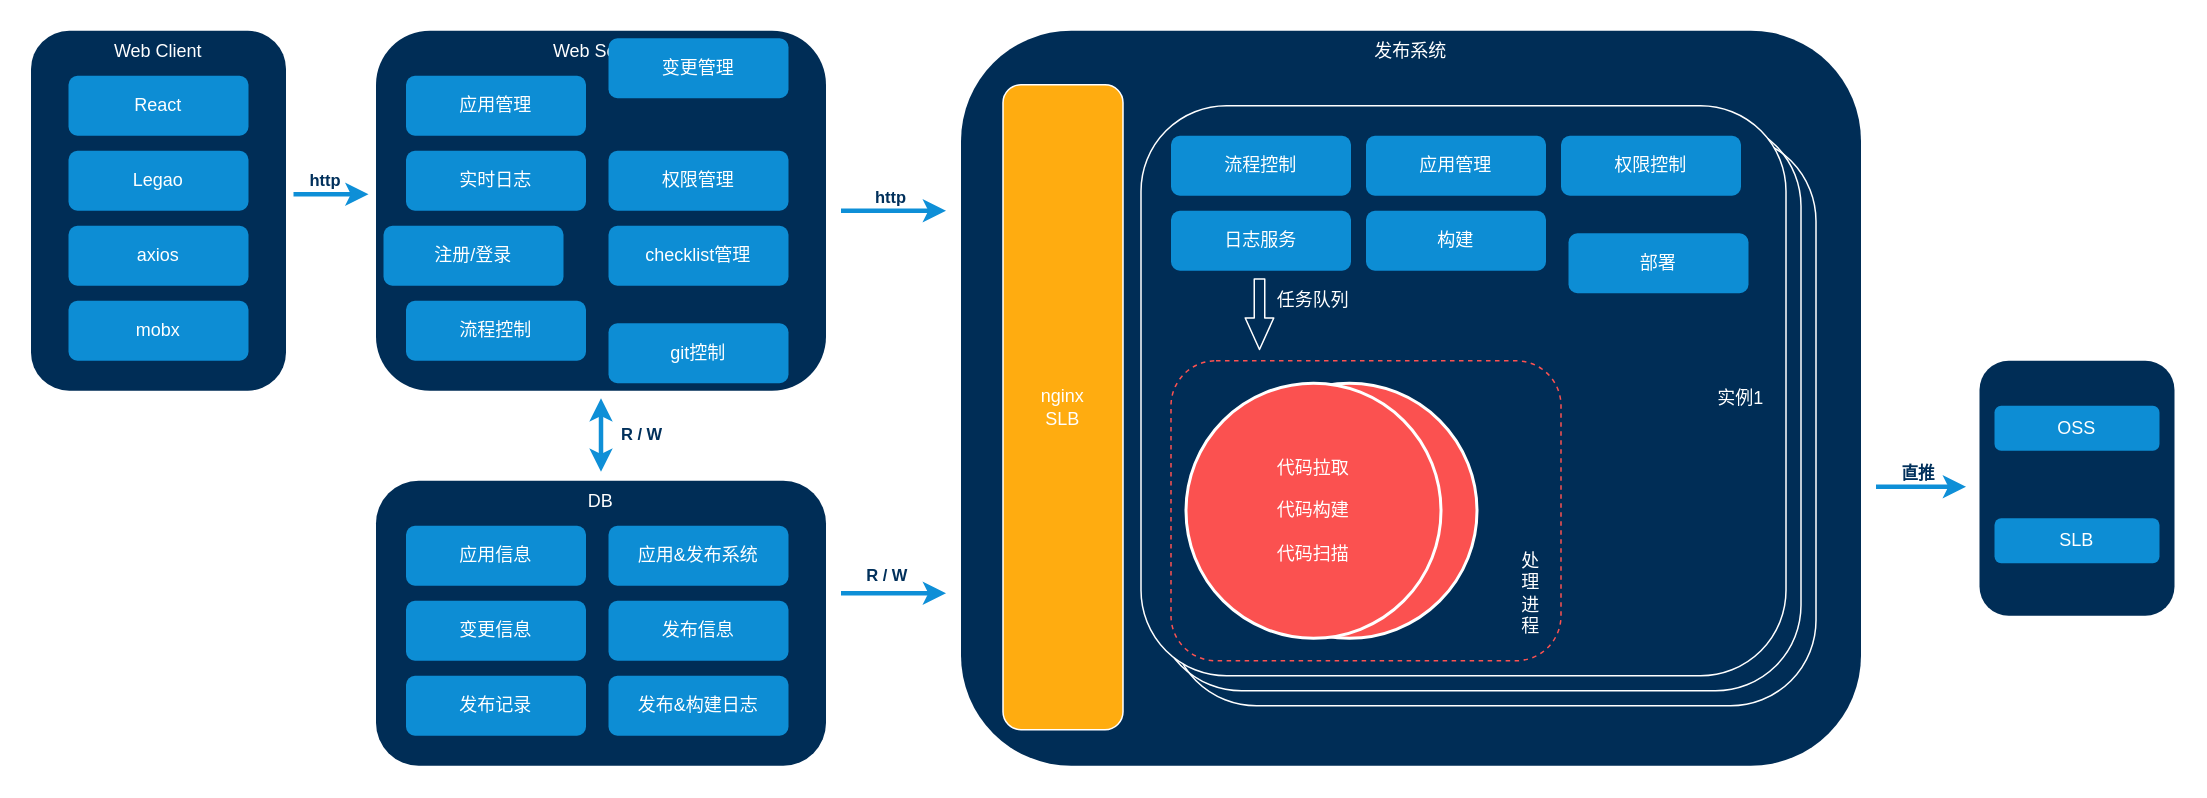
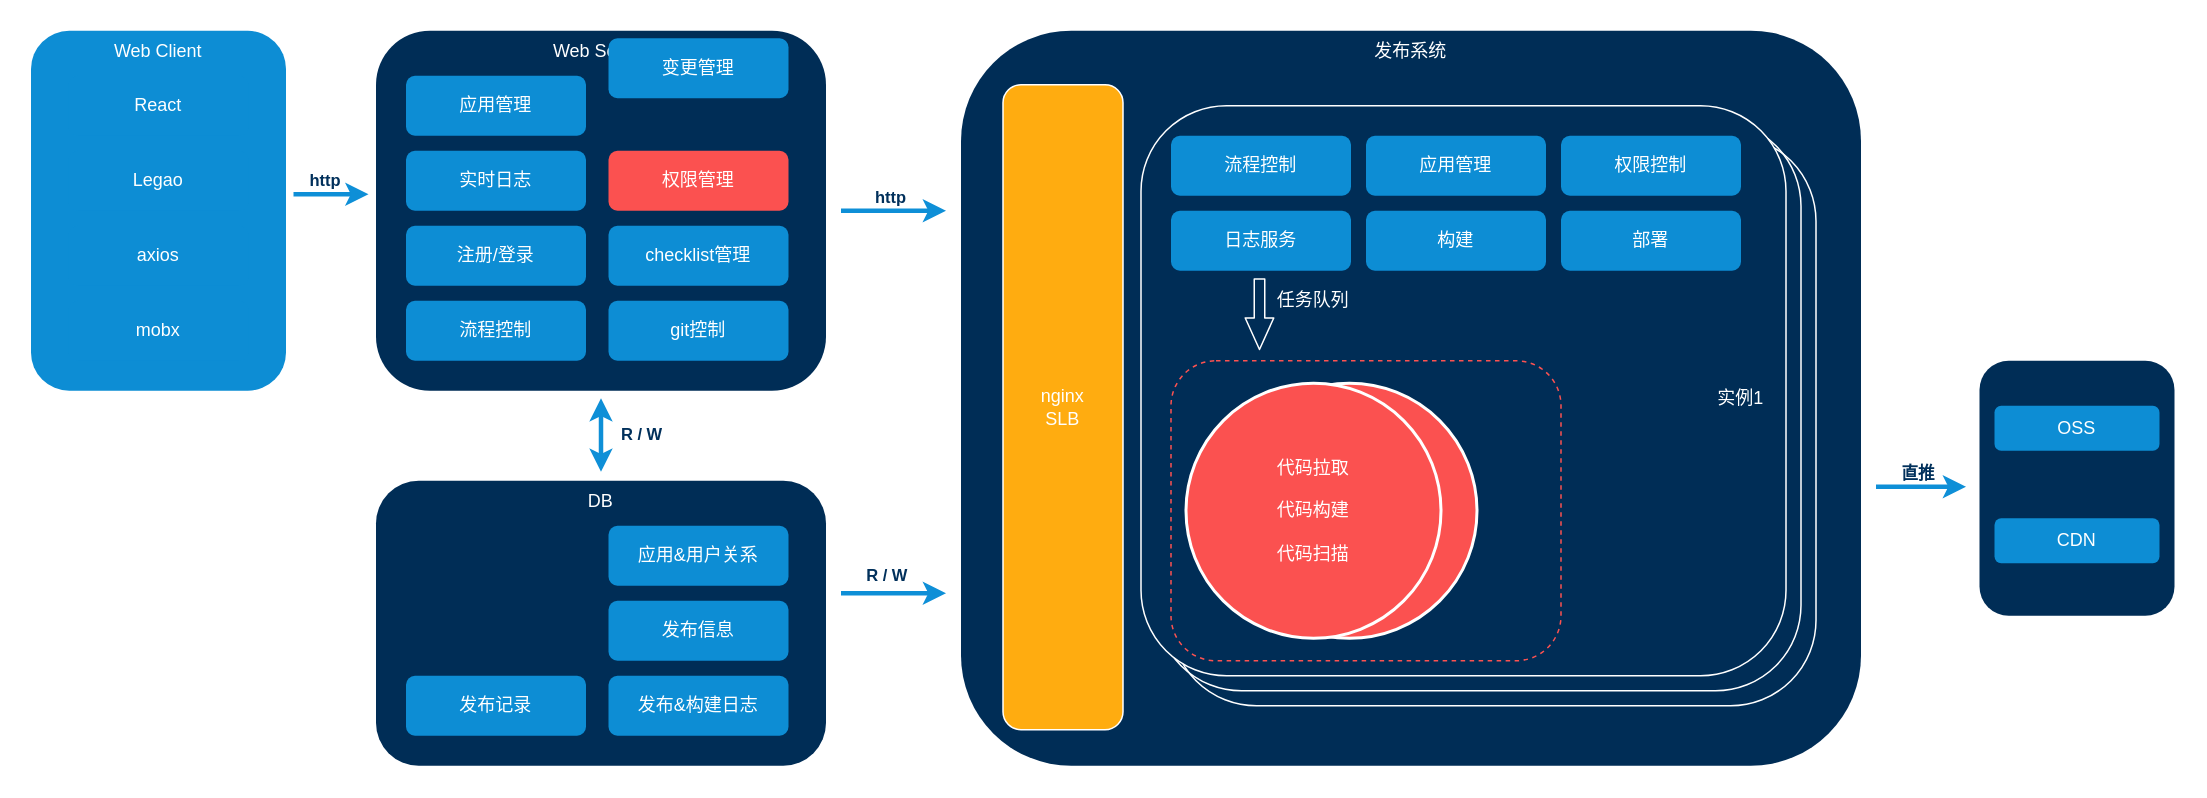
  <mxCell id="0" />
  <mxCell id="1" parent="0" />
  <mxCell id="2" value="&lt;span&gt;发布系统&lt;br&gt;&lt;/span&gt;" style="rounded=1;whiteSpace=wrap;html=1;verticalAlign=top;fontColor=#FFFFFF;fillColor=#002d56;strokeColor=none;" vertex="1" parent="1"><mxGeometry x="640" y="20" width="600" height="490" as="geometry" /></mxCell>
  <mxCell id="3" value="" style="rounded=1;whiteSpace=wrap;html=1;fillColor=none;strokeColor=#FFFFFF;" vertex="1" parent="1"><mxGeometry x="780" y="90" width="430" height="380" as="geometry" /></mxCell>
  <mxCell id="4" value="" style="rounded=1;whiteSpace=wrap;html=1;fillColor=none;strokeColor=#FFFFFF;" vertex="1" parent="1"><mxGeometry x="770" y="80" width="430" height="380" as="geometry" /></mxCell>
  <mxCell id="5" value="" style="rounded=1;whiteSpace=wrap;html=1;strokeColor=#FFFFFF;fillColor=#002d56;" vertex="1" parent="1"><mxGeometry x="760" y="70" width="430" height="380" as="geometry" /></mxCell>
  <mxCell id="6" value="Web Server" style="rounded=1;whiteSpace=wrap;html=1;verticalAlign=top;fontColor=#FFFFFF;strokeColor=none;fillColor=#002d56;" vertex="1" parent="1"><mxGeometry x="250" y="20" width="300" height="240" as="geometry" /></mxCell>
  <mxCell id="7" value="变更管理" style="rounded=1;whiteSpace=wrap;html=1;strokeColor=none;fillColor=#0d8dd4;fontColor=#FFFFFF;" vertex="1" parent="1"><mxGeometry x="405" y="25" width="120" height="40" as="geometry" /></mxCell>
  <mxCell id="8" value="实时日志" style="rounded=1;whiteSpace=wrap;html=1;strokeColor=none;fillColor=#0d8dd4;fontColor=#FFFFFF;" vertex="1" parent="1"><mxGeometry x="270" y="100" width="120" height="40" as="geometry" /></mxCell>
- <mxCell id="9" value="权限管理" style="rounded=1;whiteSpace=wrap;html=1;strokeColor=none;fillColor=#0d8dd4;fontColor=#FFFFFF;" vertex="1" parent="1"><mxGeometry x="405" y="100" width="120" height="40" as="geometry" /></mxCell>
+ <mxCell id="9" value="权限管理" style="rounded=1;whiteSpace=wrap;html=1;strokeColor=none;fillColor=#fb5150;fontColor=#FFFFFF;" vertex="1" parent="1"><mxGeometry x="405" y="100" width="120" height="40" as="geometry" /></mxCell>
  <mxCell id="10" value="DB" style="rounded=1;whiteSpace=wrap;html=1;verticalAlign=top;fontColor=#FFFFFF;strokeColor=none;fillColor=#002d56;" vertex="1" parent="1"><mxGeometry x="250" y="320" width="300" height="190" as="geometry" /></mxCell>
- <mxCell id="11" value="应用信息" style="rounded=1;whiteSpace=wrap;html=1;verticalAlign=middle;strokeColor=none;fillColor=#0d8dd4;fontColor=#FFFFFF;" vertex="1" parent="1"><mxGeometry x="270" y="350" width="120" height="40" as="geometry" /></mxCell>
- <mxCell id="12" value="注册/登录" style="rounded=1;whiteSpace=wrap;html=1;strokeColor=none;fillColor=#0d8dd4;fontColor=#FFFFFF;" vertex="1" parent="1"><mxGeometry x="255" y="150" width="120" height="40" as="geometry" /></mxCell>
- <mxCell id="13" value="应用&amp;amp;发布系统" style="rounded=1;whiteSpace=wrap;html=1;strokeColor=none;fillColor=#0d8dd4;fontColor=#FFFFFF;" vertex="1" parent="1"><mxGeometry x="405" y="350" width="120" height="40" as="geometry" /></mxCell>
+ <mxCell id="12" value="注册/登录" style="rounded=1;whiteSpace=wrap;html=1;strokeColor=none;fillColor=#0d8dd4;fontColor=#FFFFFF;" vertex="1" parent="1"><mxGeometry x="270" y="150" width="120" height="40" as="geometry" /></mxCell>
+ <mxCell id="13" value="应用&amp;amp;用户关系" style="rounded=1;whiteSpace=wrap;html=1;strokeColor=none;fillColor=#0d8dd4;fontColor=#FFFFFF;" vertex="1" parent="1"><mxGeometry x="405" y="350" width="120" height="40" as="geometry" /></mxCell>
  <mxCell id="14" value="checklist管理" style="rounded=1;whiteSpace=wrap;html=1;strokeColor=none;fillColor=#0d8dd4;fontColor=#FFFFFF;" vertex="1" parent="1"><mxGeometry x="405" y="150" width="120" height="40" as="geometry" /></mxCell>
- <mxCell id="15" value="变更信息" style="rounded=1;whiteSpace=wrap;html=1;verticalAlign=middle;strokeColor=none;fillColor=#0d8dd4;fontColor=#FFFFFF;" vertex="1" parent="1"><mxGeometry x="270" y="400" width="120" height="40" as="geometry" /></mxCell>
  <mxCell id="16" value="发布信息" style="rounded=1;whiteSpace=wrap;html=1;verticalAlign=middle;strokeColor=none;fillColor=#0d8dd4;fontColor=#FFFFFF;" vertex="1" parent="1"><mxGeometry x="405" y="400" width="120" height="40" as="geometry" /></mxCell>
  <mxCell id="17" value="发布&amp;amp;构建日志" style="rounded=1;whiteSpace=wrap;html=1;verticalAlign=middle;strokeColor=none;fillColor=#0d8dd4;fontColor=#FFFFFF;" vertex="1" parent="1"><mxGeometry x="405" y="450" width="120" height="40" as="geometry" /></mxCell>
  <mxCell id="18" value="发布记录" style="rounded=1;whiteSpace=wrap;html=1;verticalAlign=middle;strokeColor=none;fillColor=#0d8dd4;fontColor=#FFFFFF;" vertex="1" parent="1"><mxGeometry x="270" y="450" width="120" height="40" as="geometry" /></mxCell>
  <mxCell id="19" value="应用管理" style="rounded=1;whiteSpace=wrap;html=1;strokeColor=none;fillColor=#0d8dd4;fontColor=#FFFFFF;" vertex="1" parent="1"><mxGeometry x="270" y="50" width="120" height="40" as="geometry" /></mxCell>
  <mxCell id="20" value="应用管理" style="rounded=1;whiteSpace=wrap;html=1;verticalAlign=middle;strokeColor=none;fillColor=#0d8dd4;fontColor=#FFFFFF;" vertex="1" parent="1"><mxGeometry x="910" y="90" width="120" height="40" as="geometry" /></mxCell>
  <mxCell id="21" value="权限控制" style="rounded=1;whiteSpace=wrap;html=1;strokeColor=none;fillColor=#0d8dd4;fontColor=#FFFFFF;" vertex="1" parent="1"><mxGeometry x="1040" y="90" width="120" height="40" as="geometry" /></mxCell>
  <mxCell id="22" value="流程控制" style="rounded=1;whiteSpace=wrap;html=1;strokeColor=none;fillColor=#0d8dd4;fontColor=#FFFFFF;" vertex="1" parent="1"><mxGeometry x="270" y="200" width="120" height="40" as="geometry" /></mxCell>
  <mxCell id="23" value="&lt;font color=&quot;#ffffff&quot;&gt;流程控制&lt;/font&gt;" style="rounded=1;whiteSpace=wrap;html=1;strokeColor=none;fillColor=#0d8dd4;" vertex="1" parent="1"><mxGeometry x="780" y="90" width="120" height="40" as="geometry" /></mxCell>
  <mxCell id="24" value="日志服务" style="rounded=1;whiteSpace=wrap;html=1;strokeColor=none;fillColor=#0d8dd4;fontColor=#FFFFFF;" vertex="1" parent="1"><mxGeometry x="780" y="140" width="120" height="40" as="geometry" /></mxCell>
  <mxCell id="25" value="构建" style="rounded=1;whiteSpace=wrap;html=1;strokeColor=none;fillColor=#0d8dd4;fontColor=#FFFFFF;" vertex="1" parent="1"><mxGeometry x="910" y="140" width="120" height="40" as="geometry" /></mxCell>
- <mxCell id="26" value="部署" style="rounded=1;whiteSpace=wrap;html=1;strokeColor=none;fillColor=#0d8dd4;fontColor=#FFFFFF;" vertex="1" parent="1"><mxGeometry x="1045" y="155" width="120" height="40" as="geometry" /></mxCell>
+ <mxCell id="26" value="部署" style="rounded=1;whiteSpace=wrap;html=1;strokeColor=none;fillColor=#0d8dd4;fontColor=#FFFFFF;" vertex="1" parent="1"><mxGeometry x="1040" y="140" width="120" height="40" as="geometry" /></mxCell>
  <mxCell id="27" value="nginx&lt;br&gt;SLB" style="rounded=1;whiteSpace=wrap;html=1;fillColor=#FFac10;fontColor=#FFFFFF;strokeColor=#FFFFFF;" vertex="1" parent="1"><mxGeometry x="668" y="56" width="80" height="430" as="geometry" /></mxCell>
  <mxCell id="28" value="" style="rounded=1;whiteSpace=wrap;html=1;fillColor=none;strokeColor=#fc5251;dashed=1;" vertex="1" parent="1"><mxGeometry x="780" y="240" width="260" height="200" as="geometry" /></mxCell>
  <mxCell id="29" value="" style="ellipse;whiteSpace=wrap;html=1;aspect=fixed;rounded=1;fontColor=#FFFFFF;strokeColor=#FFFFFF;strokeWidth=2;fillColor=#Fb5150;" vertex="1" parent="1"><mxGeometry x="814" y="255" width="170" height="170" as="geometry" /></mxCell>
  <mxCell id="30" value="代码拉取&lt;br&gt;&lt;br&gt;代码构建&lt;br&gt;&lt;br&gt;代码扫描" style="ellipse;whiteSpace=wrap;html=1;aspect=fixed;rounded=1;strokeColor=#FFFFFF;strokeWidth=2;fillColor=#Fb5150;fontColor=#FFFFFF;" vertex="1" parent="1"><mxGeometry x="790" y="255" width="170" height="170" as="geometry" /></mxCell>
- <mxCell id="31" value="处&lt;br&gt;理&lt;br&gt;进&lt;br&gt;程" style="text;html=1;strokeColor=none;fillColor=none;align=center;verticalAlign=middle;whiteSpace=wrap;rounded=0;fontColor=#FFFFFF;" vertex="1" parent="1"><mxGeometry x="1000" y="360" width="40" height="70" as="geometry" /></mxCell>
  <mxCell id="32" value="" style="shape=flexArrow;endArrow=classic;html=1;width=7;endWidth=11;endSize=6.67;strokeColor=#FFFFFF;" edge="1" parent="1"><mxGeometry width="50" height="50" relative="1" as="geometry"><mxPoint x="839" y="185" as="sourcePoint" /><mxPoint x="839" y="233" as="targetPoint" /></mxGeometry></mxCell>
  <mxCell id="33" value="任务队列" style="text;html=1;strokeColor=none;fillColor=none;align=center;verticalAlign=middle;whiteSpace=wrap;rounded=0;fontColor=#FFFFFF;" vertex="1" parent="1"><mxGeometry x="850" y="190" width="50" height="20" as="geometry" /></mxCell>
  <mxCell id="34" value="&lt;font color=&quot;#ffffff&quot;&gt;实例1&lt;/font&gt;" style="text;html=1;strokeColor=none;fillColor=none;align=center;verticalAlign=middle;whiteSpace=wrap;rounded=0;fontColor=#FC5251;" vertex="1" parent="1"><mxGeometry x="1140" y="255" width="40" height="20" as="geometry" /></mxCell>
- <mxCell id="35" value="git控制" style="rounded=1;whiteSpace=wrap;html=1;strokeColor=none;fillColor=#0d8dd4;fontColor=#FFFFFF;" vertex="1" parent="1"><mxGeometry x="405" y="215" width="120" height="40" as="geometry" /></mxCell>
+ <mxCell id="35" value="git控制" style="rounded=1;whiteSpace=wrap;html=1;strokeColor=none;fillColor=#0d8dd4;fontColor=#FFFFFF;" vertex="1" parent="1"><mxGeometry x="405" y="200" width="120" height="40" as="geometry" /></mxCell>
  <mxCell id="36" value="" style="rounded=1;whiteSpace=wrap;html=1;fontColor=#FFFFFF;verticalAlign=top;strokeColor=none;fillColor=#002d56;" vertex="1" parent="1"><mxGeometry x="1319" y="240" width="130" height="170" as="geometry" /></mxCell>
  <mxCell id="37" value="OSS" style="rounded=1;whiteSpace=wrap;html=1;strokeColor=none;fillColor=#0d8dd4;fontColor=#FFFFFF;" vertex="1" parent="1"><mxGeometry x="1329" y="270" width="110" height="30" as="geometry" /></mxCell>
- <mxCell id="38" value="SLB" style="rounded=1;whiteSpace=wrap;html=1;strokeColor=none;fillColor=#0d8dd4;fontColor=#FFFFFF;" vertex="1" parent="1"><mxGeometry x="1329" y="345" width="110" height="30" as="geometry" /></mxCell>
- <mxCell id="39" value="Web Client" style="rounded=1;whiteSpace=wrap;html=1;verticalAlign=top;fontColor=#FFFFFF;strokeColor=none;fillColor=#002d56;" vertex="1" parent="1"><mxGeometry x="20" y="20" width="170" height="240" as="geometry" /></mxCell>
+ <mxCell id="38" value="CDN" style="rounded=1;whiteSpace=wrap;html=1;strokeColor=none;fillColor=#0d8dd4;fontColor=#FFFFFF;" vertex="1" parent="1"><mxGeometry x="1329" y="345" width="110" height="30" as="geometry" /></mxCell>
+ <mxCell id="39" value="Web Client" style="rounded=1;whiteSpace=wrap;html=1;verticalAlign=top;fontColor=#FFFFFF;strokeColor=none;fillColor=#0d8dd4;" vertex="1" parent="1"><mxGeometry x="20" y="20" width="170" height="240" as="geometry" /></mxCell>
  <mxCell id="40" value="React" style="rounded=1;whiteSpace=wrap;html=1;strokeColor=none;fillColor=#0d8dd4;fontColor=#FFFFFF;" vertex="1" parent="1"><mxGeometry x="45" y="50" width="120" height="40" as="geometry" /></mxCell>
  <mxCell id="41" value="Legao" style="rounded=1;whiteSpace=wrap;html=1;strokeColor=none;fillColor=#0d8dd4;fontColor=#FFFFFF;" vertex="1" parent="1"><mxGeometry x="45" y="100" width="120" height="40" as="geometry" /></mxCell>
  <mxCell id="42" value="axios" style="rounded=1;whiteSpace=wrap;html=1;strokeColor=none;fillColor=#0d8dd4;fontColor=#FFFFFF;" vertex="1" parent="1"><mxGeometry x="45" y="150" width="120" height="40" as="geometry" /></mxCell>
  <mxCell id="43" value="mobx" style="rounded=1;whiteSpace=wrap;html=1;strokeColor=none;fillColor=#0d8dd4;fontColor=#FFFFFF;" vertex="1" parent="1"><mxGeometry x="45" y="200" width="120" height="40" as="geometry" /></mxCell>
  <mxCell id="44" value="" style="endArrow=classic;html=1;strokeWidth=3;verticalAlign=middle;fontColor=#000000;labelBackgroundColor=#ffffff;strokeColor=#0e8fd7;" edge="1" parent="1"><mxGeometry width="50" height="50" relative="1" as="geometry"><mxPoint x="560" y="395" as="sourcePoint" /><mxPoint x="630" y="395" as="targetPoint" /></mxGeometry></mxCell>
  <mxCell id="45" value="" style="endArrow=classic;html=1;strokeWidth=3;fontColor=#000000;labelBackgroundColor=#ffffff;strokeColor=#0e8fd7;" edge="1" parent="1"><mxGeometry width="50" height="50" relative="1" as="geometry"><mxPoint x="1250" y="324" as="sourcePoint" /><mxPoint x="1310" y="324" as="targetPoint" /></mxGeometry></mxCell>
  <mxCell id="46" value="直推" style="edgeLabel;html=1;align=center;verticalAlign=bottom;resizable=0;points=[];labelBackgroundColor=none;fontColor=#01305b;fontStyle=1" vertex="1" connectable="0" parent="45"><mxGeometry x="-0.1" y="-2" relative="1" as="geometry"><mxPoint y="-3" as="offset" /></mxGeometry></mxCell>
  <mxCell id="47" value="" style="endArrow=classic;html=1;strokeWidth=3;fontColor=#000000;labelBackgroundColor=#ffffff;strokeColor=#0e8fd7;" edge="1" parent="1"><mxGeometry width="50" height="50" relative="1" as="geometry"><mxPoint x="560" y="140" as="sourcePoint" /><mxPoint x="630" y="140" as="targetPoint" /></mxGeometry></mxCell>
  <mxCell id="48" value="http" style="edgeLabel;html=1;align=center;verticalAlign=bottom;resizable=0;points=[];labelBackgroundColor=none;fontStyle=1;fontColor=#01305B;" vertex="1" connectable="0" parent="47"><mxGeometry x="-0.1" y="-2" relative="1" as="geometry"><mxPoint y="-3" as="offset" /></mxGeometry></mxCell>
  <mxCell id="49" value="" style="endArrow=classic;html=1;strokeWidth=3;strokeColor=#0e8fd7;" edge="1" parent="1"><mxGeometry width="50" height="50" relative="1" as="geometry"><mxPoint x="195" y="129" as="sourcePoint" /><mxPoint x="245" y="129" as="targetPoint" /></mxGeometry></mxCell>
  <mxCell id="50" value="http" style="edgeLabel;html=1;align=center;verticalAlign=bottom;resizable=0;points=[];labelBackgroundColor=none;fontStyle=1;fontColor=#01305B;" vertex="1" connectable="0" parent="49"><mxGeometry x="-0.1" y="-2" relative="1" as="geometry"><mxPoint x="-3" y="-3" as="offset" /></mxGeometry></mxCell>
  <mxCell id="51" value="" style="endArrow=classic;startArrow=classic;html=1;strokeWidth=3;align=center;strokeColor=#0E8FD7;" edge="1" parent="1"><mxGeometry width="50" height="50" relative="1" as="geometry"><mxPoint x="400" y="314" as="sourcePoint" /><mxPoint x="400" y="265" as="targetPoint" /></mxGeometry></mxCell>
  <mxCell id="52" value="R / W" style="edgeLabel;html=1;align=center;verticalAlign=middle;resizable=0;points=[];fontStyle=1;fontColor=#01305B;" vertex="1" connectable="0" parent="51"><mxGeometry x="0.3" y="1" relative="1" as="geometry"><mxPoint x="27" y="6" as="offset" /></mxGeometry></mxCell>
  <mxCell id="53" value="R / W" style="text;html=1;strokeColor=none;fillColor=none;align=center;verticalAlign=middle;whiteSpace=wrap;rounded=0;fontColor=#01305b;fontStyle=1;fontSize=11;" vertex="1" parent="1"><mxGeometry x="571" y="373" width="40" height="20" as="geometry" /></mxCell>
